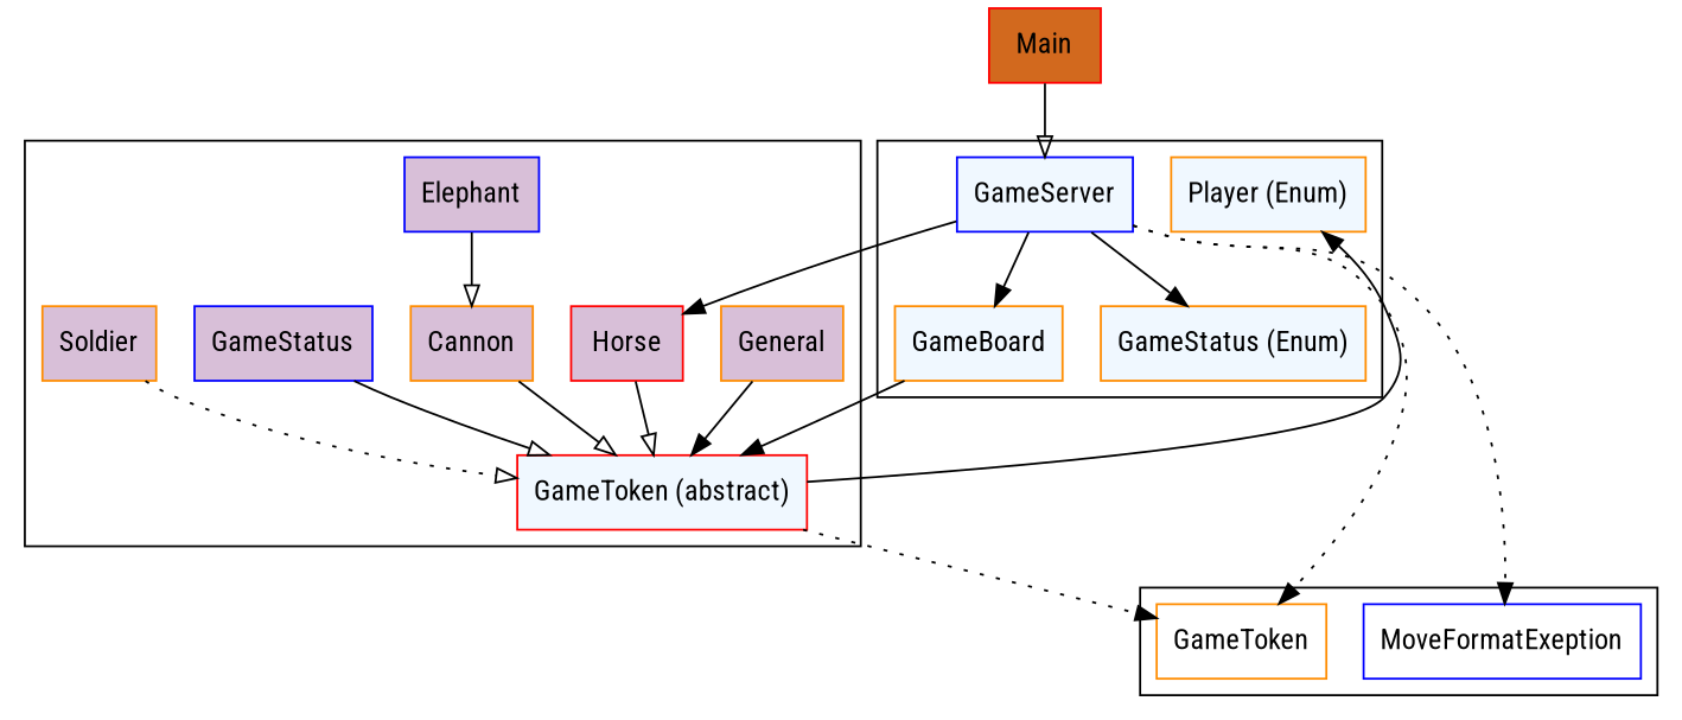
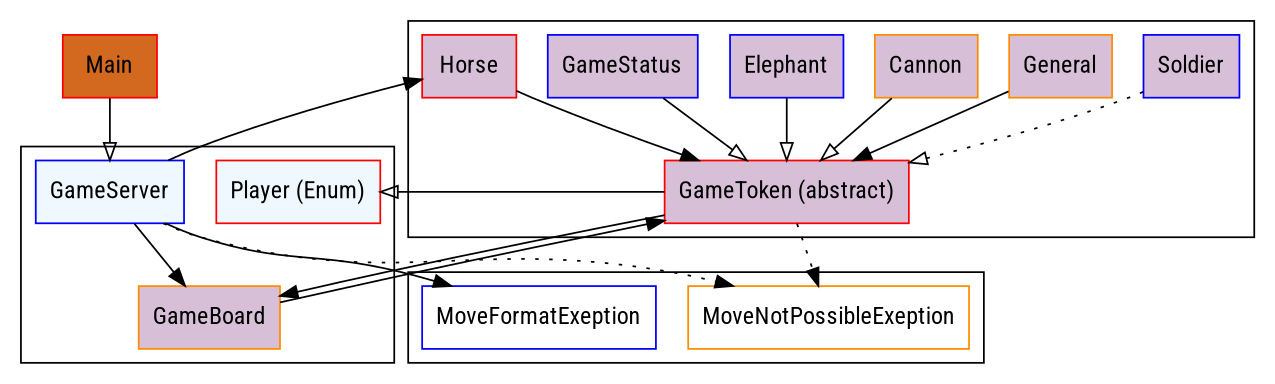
  digraph {
    fontname="Roboto Condensed"
    rankdir=TB
    node [color=blue fillcolor=thistle fontname="Roboto Condensed" shape=box style=filled]
    edge [fontname="Roboto Condensed"]
    GameServer [fillcolor=aliceblue]
-   GameBoard [color=darkorange fillcolor=aliceblue]
-   n3 [color=darkorange fillcolor=aliceblue label="GameStatus (Enum)"]
-   n4 [color=darkorange fillcolor=aliceblue label="Player (Enum)"]
-   MoveNotPossibleExeption [color=darkorange label=GameToken fillcolor="" style=""]
+   GameBoard [color=darkorange]
+   n4 [color=red fillcolor=aliceblue label="Player (Enum)"]
+   MoveNotPossibleExeption [color=darkorange fillcolor="" style=""]
    MoveFormatExeption [fillcolor="" style=""]
-   n7 [color=red fillcolor=aliceblue label="GameToken (abstract)"]
+   n7 [color=red label="GameToken (abstract)"]
    General [color=darkorange]
    Cannon [color=darkorange]
    Elephant
    Horse [color=red]
    n12 [label=GameStatus]
-   Soldier [color=darkorange]
+   Soldier
    Main [color=red fillcolor=chocolate]
    subgraph cluster_1 {
      GameServer
      GameBoard
-     n3
      n4
    }
    subgraph cluster_2 {
      MoveNotPossibleExeption
      MoveFormatExeption
    }
    subgraph cluster_3 {
      n7
      General
      Cannon
      Elephant
      Horse
      n12
      Soldier
    }
    GameServer -> GameBoard
-   GameServer -> n3
    GameServer -> MoveNotPossibleExeption [style=dotted]
-   GameServer -> MoveFormatExeption [style=dotted]
+   GameServer -> MoveFormatExeption [style=solid]
    GameServer -> Horse
    GameBoard -> n7
-   n7 -> n4
+   n7 -> GameBoard
+   n7 -> n4 [arrowhead=empty]
    n7 -> MoveNotPossibleExeption [style=dotted]
    General -> n7 [arrowhead=normal]
    Cannon -> n7 [arrowhead=empty]
-   Elephant -> Cannon [arrowhead=empty]
-   Horse -> n7 [arrowhead=empty]
+   Elephant -> n7 [arrowhead=empty]
+   Horse -> n7 [arrowhead=normal]
    n12 -> n7 [arrowhead=empty]
    Soldier -> n7 [arrowhead=empty style=dotted]
    Main -> GameServer [arrowhead=empty]
  }
